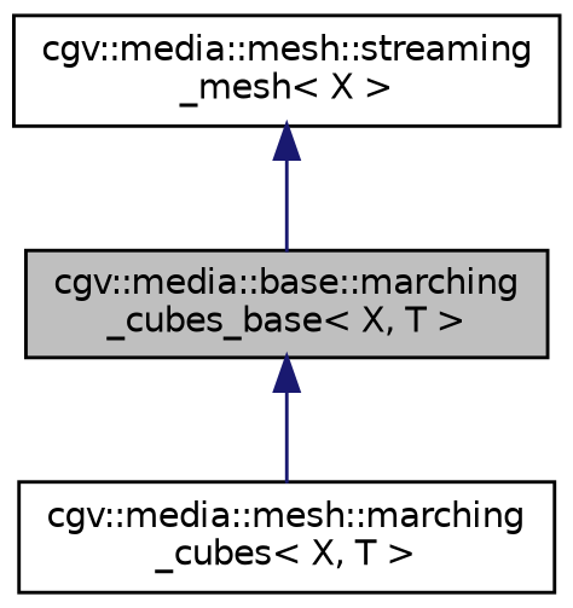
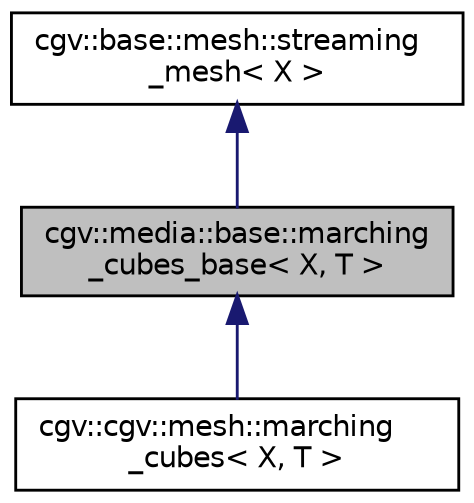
  digraph {
    node [color=black fontname=Helvetica fontsize=10 shape=record]
    edge [color=midnightblue dir=back fontname=Helvetica fontsize=10 labelfontname=Helvetica labelfontsize=10 style=solid]
    n1 [fillcolor=grey75 fontcolor=black height=0.2 label="cgv::media::base::marching\l_cubes_base\< X, T \>" style=filled width=0.4]
-   n2 [height=0.2 label="cgv::media::mesh::marching\l_cubes\< X, T \>" width=0.4]
-   n3 [height=0.2 label="cgv::media::mesh::streaming\l_mesh\< X \>" width=0.4]
+   n2 [height=0.2 label="cgv::cgv::mesh::marching\l_cubes\< X, T \>" width=0.4]
+   n3 [height=0.2 label="cgv::base::mesh::streaming\l_mesh\< X \>" width=0.4]
    n1 -> n2
    n3 -> n1
  }
